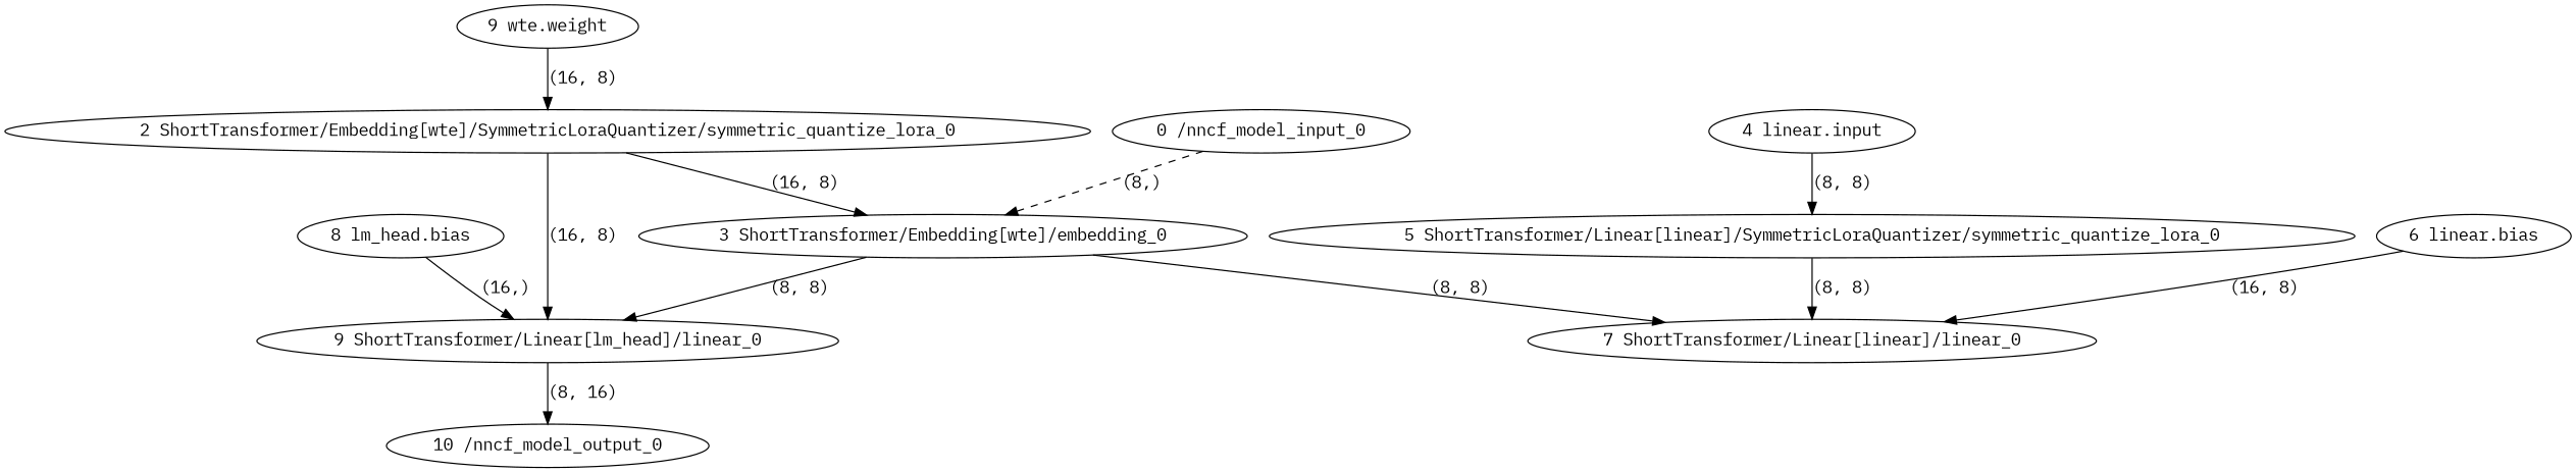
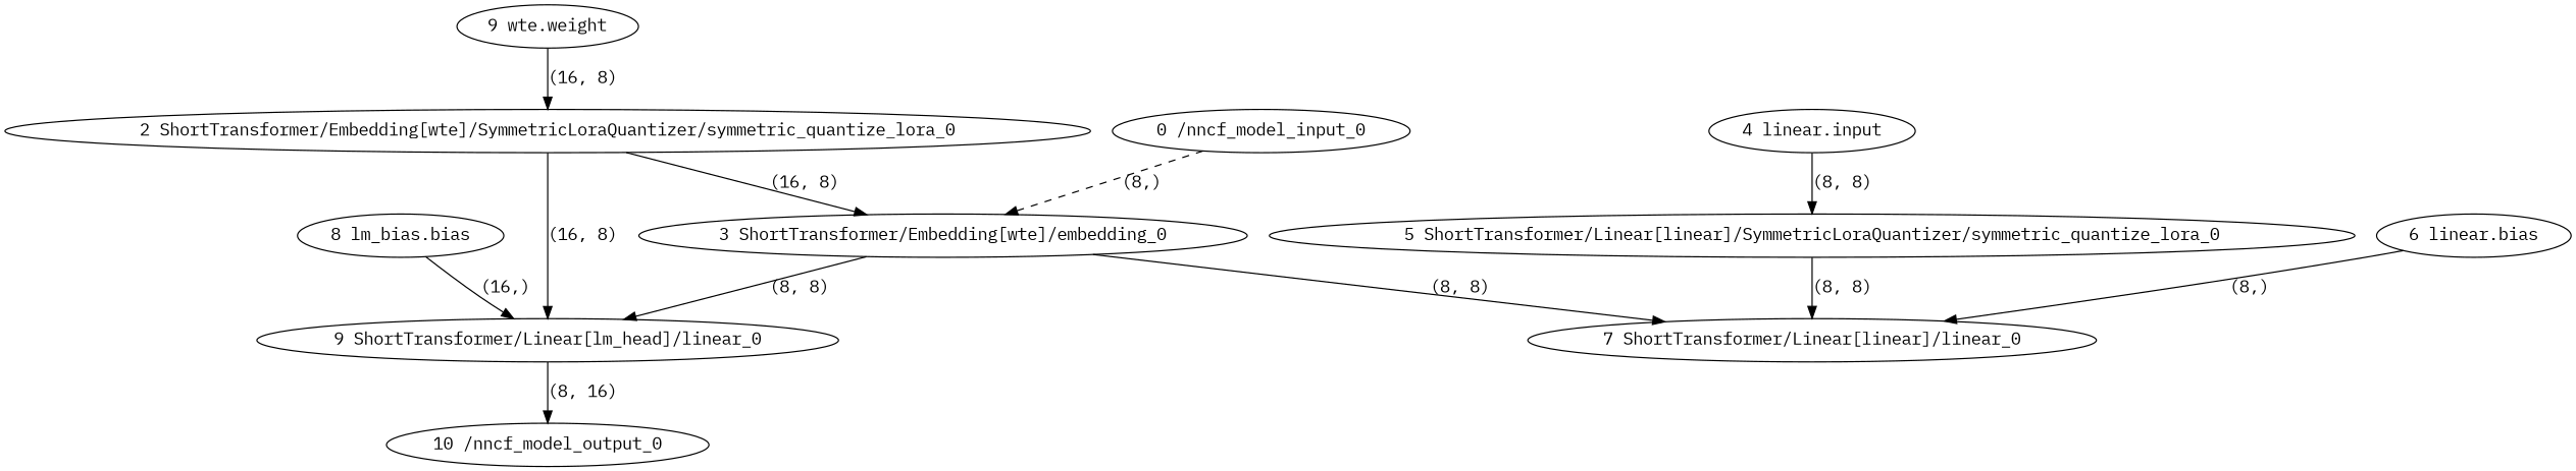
  strict digraph {
    fontname="IBM Plex Mono"
    node [fontname="IBM Plex Mono" type=nncf_model_const]
    edge [fontname="IBM Plex Mono" style=solid]
    "0 /nncf_model_input_0" [type=nncf_model_input]
    "3 ShortTransformer/Embedding[wte]/embedding_0" [type=embedding]
    "9 ShortTransformer/Linear[lm_head]/linear_0" [type=linear]
    "7 ShortTransformer/Linear[linear]/linear_0" [type=linear]
    n5 [label="9 wte.weight"]
    "2 ShortTransformer/Embedding[wte]/SymmetricLoraQuantizer/symmetric_quantize_lora_0" [type=symmetric_quantize_lora]
    "10 /nncf_model_output_0" [type=nncf_model_output]
    n8 [label="4 linear.input"]
    "5 ShortTransformer/Linear[linear]/SymmetricLoraQuantizer/symmetric_quantize_lora_0" [type=symmetric_quantize_lora]
    "6 linear.bias"
-   "8 lm_head.bias"
+   "8 lm_head.bias" [label="8 lm_bias.bias"]
    "0 /nncf_model_input_0" -> "3 ShortTransformer/Embedding[wte]/embedding_0" [label="(8,)" style=dashed]
    "3 ShortTransformer/Embedding[wte]/embedding_0" -> "9 ShortTransformer/Linear[lm_head]/linear_0" [label="(8, 8)"]
    "3 ShortTransformer/Embedding[wte]/embedding_0" -> "7 ShortTransformer/Linear[linear]/linear_0" [label="(8, 8)"]
    "9 ShortTransformer/Linear[lm_head]/linear_0" -> "10 /nncf_model_output_0" [label="(8, 16)"]
    n5 -> "2 ShortTransformer/Embedding[wte]/SymmetricLoraQuantizer/symmetric_quantize_lora_0" [label="(16, 8)"]
    "2 ShortTransformer/Embedding[wte]/SymmetricLoraQuantizer/symmetric_quantize_lora_0" -> "3 ShortTransformer/Embedding[wte]/embedding_0" [label="(16, 8)"]
    "2 ShortTransformer/Embedding[wte]/SymmetricLoraQuantizer/symmetric_quantize_lora_0" -> "9 ShortTransformer/Linear[lm_head]/linear_0" [label="(16, 8)"]
    n8 -> "5 ShortTransformer/Linear[linear]/SymmetricLoraQuantizer/symmetric_quantize_lora_0" [label="(8, 8)"]
    "5 ShortTransformer/Linear[linear]/SymmetricLoraQuantizer/symmetric_quantize_lora_0" -> "7 ShortTransformer/Linear[linear]/linear_0" [label="(8, 8)"]
-   "6 linear.bias" -> "7 ShortTransformer/Linear[linear]/linear_0" [label="(16, 8)"]
+   "6 linear.bias" -> "7 ShortTransformer/Linear[linear]/linear_0" [label="(8,)"]
    "8 lm_head.bias" -> "9 ShortTransformer/Linear[lm_head]/linear_0" [label="(16,)"]
  }
